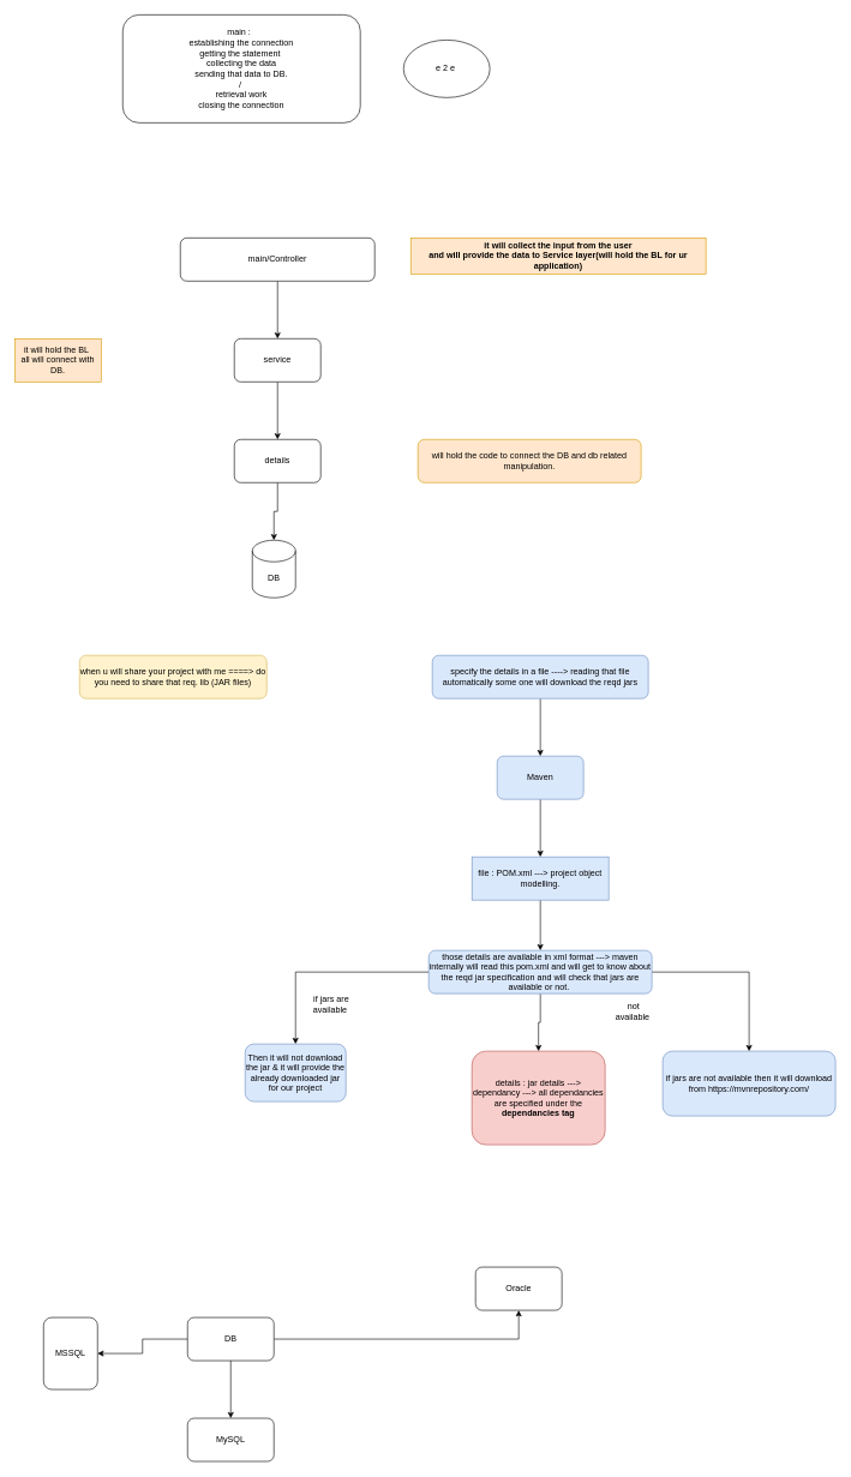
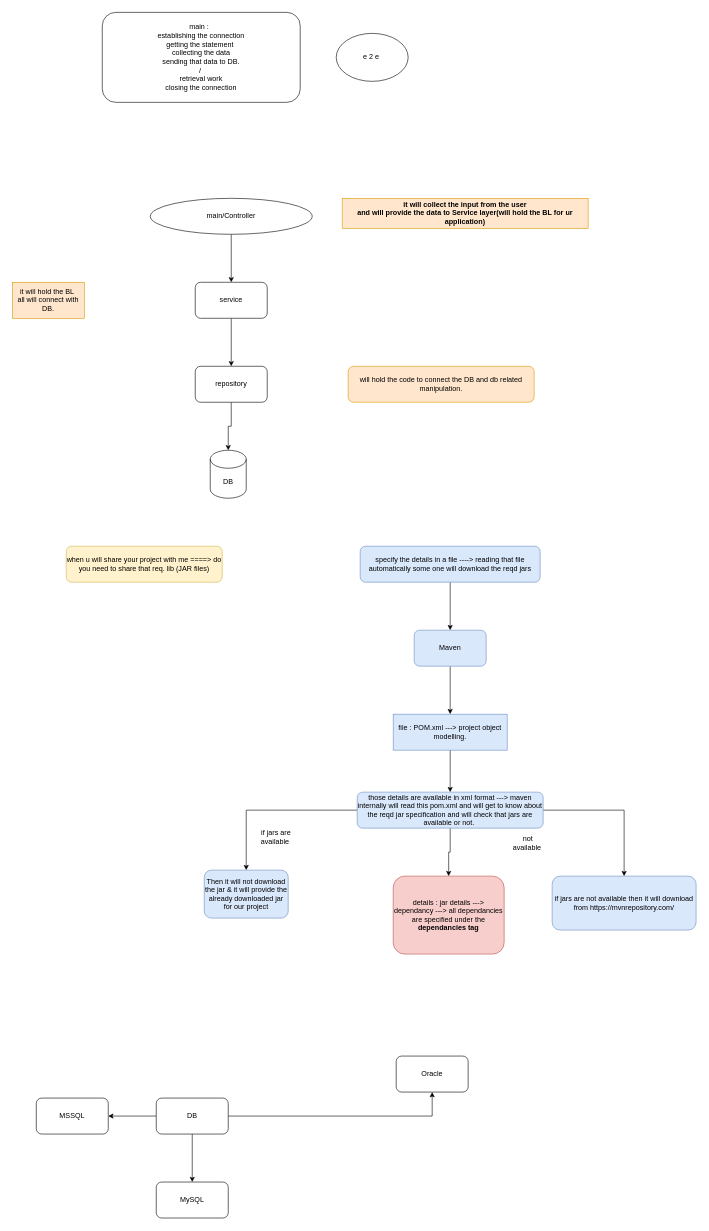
  <mxCell id="0" />
  <mxCell id="1" parent="0" />
  <mxCell id="2" value="main :&amp;nbsp;&amp;nbsp;&lt;br&gt;establishing the connection&lt;br&gt;getting the statement&amp;nbsp;&lt;br&gt;collecting the data&lt;br&gt;sending that data to DB.&lt;br&gt;/&amp;nbsp;&lt;br&gt;retrieval work&lt;br&gt;closing the connection" style="rounded=1;whiteSpace=wrap;html=1;" vertex="1" parent="1"><mxGeometry x="170" y="20" width="330" height="150" as="geometry" /></mxCell>
  <mxCell id="3" value="e 2 e&amp;nbsp;" style="ellipse;whiteSpace=wrap;html=1;" vertex="1" parent="1"><mxGeometry x="560" y="55" width="120" height="80" as="geometry" /></mxCell>
  <mxCell id="4" value="" style="edgeStyle=orthogonalEdgeStyle;rounded=0;orthogonalLoop=1;jettySize=auto;html=1;" edge="1" parent="1" source="5" target="7"><mxGeometry relative="1" as="geometry" /></mxCell>
- <mxCell id="5" value="main/Controller" style="rounded=1;whiteSpace=wrap;html=1;" vertex="1" parent="1"><mxGeometry x="250" y="330" width="270" height="60" as="geometry" /></mxCell>
+ <mxCell id="5" value="main/Controller" style="ellipse;whiteSpace=wrap;html=1;" vertex="1" parent="1"><mxGeometry x="250" y="330" width="270" height="60" as="geometry" /></mxCell>
  <mxCell id="6" value="" style="edgeStyle=orthogonalEdgeStyle;rounded=0;orthogonalLoop=1;jettySize=auto;html=1;" edge="1" parent="1" source="7" target="9"><mxGeometry relative="1" as="geometry" /></mxCell>
  <mxCell id="7" value="service" style="whiteSpace=wrap;html=1;rounded=1;" vertex="1" parent="1"><mxGeometry x="325" y="470" width="120" height="60" as="geometry" /></mxCell>
  <mxCell id="8" style="edgeStyle=orthogonalEdgeStyle;rounded=0;orthogonalLoop=1;jettySize=auto;html=1;entryX=0.5;entryY=0;entryDx=0;entryDy=0;entryPerimeter=0;" edge="1" parent="1" source="9" target="10"><mxGeometry relative="1" as="geometry" /></mxCell>
- <mxCell id="9" value="details" style="whiteSpace=wrap;html=1;rounded=1;" vertex="1" parent="1"><mxGeometry x="325" y="610" width="120" height="60" as="geometry" /></mxCell>
+ <mxCell id="9" value="repository" style="whiteSpace=wrap;html=1;rounded=1;" vertex="1" parent="1"><mxGeometry x="325" y="610" width="120" height="60" as="geometry" /></mxCell>
  <mxCell id="10" value="DB" style="shape=cylinder3;whiteSpace=wrap;html=1;boundedLbl=1;backgroundOutline=1;size=15;" vertex="1" parent="1"><mxGeometry x="350" y="750" width="60" height="80" as="geometry" /></mxCell>
  <mxCell id="11" value="it will collect the input from the user&lt;br&gt;and will provide the data to Service layer(will hold the BL for ur application)" style="rounded=0;whiteSpace=wrap;html=1;fontStyle=1;fillColor=#ffe6cc;strokeColor=#d79b00;" vertex="1" parent="1"><mxGeometry x="570" y="330" width="410" height="50" as="geometry" /></mxCell>
  <mxCell id="12" value="it will hold the BL&amp;nbsp;&lt;br&gt;all will connect with DB." style="rounded=0;whiteSpace=wrap;html=1;fillColor=#ffe6cc;strokeColor=#d79b00;" vertex="1" parent="1"><mxGeometry x="20" y="470" width="120" height="60" as="geometry" /></mxCell>
  <mxCell id="13" value="will hold the code to connect the DB and db related manipulation." style="rounded=1;whiteSpace=wrap;html=1;fillColor=#ffe6cc;strokeColor=#d79b00;" vertex="1" parent="1"><mxGeometry x="580" y="610" width="310" height="60" as="geometry" /></mxCell>
  <mxCell id="14" value="when u will share your project with me ====&amp;gt; do you need to share that req. lib (JAR files)&lt;br&gt;" style="rounded=1;whiteSpace=wrap;html=1;fillColor=#fff2cc;strokeColor=#d6b656;" vertex="1" parent="1"><mxGeometry x="110" y="910" width="260" height="60" as="geometry" /></mxCell>
  <mxCell id="15" value="" style="edgeStyle=orthogonalEdgeStyle;rounded=0;orthogonalLoop=1;jettySize=auto;html=1;" edge="1" parent="1" source="16" target="18"><mxGeometry relative="1" as="geometry" /></mxCell>
  <mxCell id="16" value="specify the details in a file ----&amp;gt; reading that file automatically some one will download the reqd jars" style="rounded=1;whiteSpace=wrap;html=1;fillColor=#dae8fc;strokeColor=#6c8ebf;" vertex="1" parent="1"><mxGeometry x="600" y="910" width="300" height="60" as="geometry" /></mxCell>
  <mxCell id="17" value="" style="edgeStyle=orthogonalEdgeStyle;rounded=0;orthogonalLoop=1;jettySize=auto;html=1;" edge="1" parent="1" source="18" target="20"><mxGeometry relative="1" as="geometry" /></mxCell>
  <mxCell id="18" value="Maven" style="whiteSpace=wrap;html=1;fillColor=#dae8fc;strokeColor=#6c8ebf;rounded=1;" vertex="1" parent="1"><mxGeometry x="690" y="1050" width="120" height="60" as="geometry" /></mxCell>
  <mxCell id="19" value="" style="edgeStyle=orthogonalEdgeStyle;rounded=0;orthogonalLoop=1;jettySize=auto;html=1;" edge="1" parent="1" source="20" target="24"><mxGeometry relative="1" as="geometry" /></mxCell>
  <mxCell id="20" value="file : POM.xml ---&amp;gt; project object modelling." style="whiteSpace=wrap;html=1;fillColor=#dae8fc;strokeColor=#6c8ebf;rounded=0;" vertex="1" parent="1"><mxGeometry x="655" y="1190" width="190" height="60" as="geometry" /></mxCell>
  <mxCell id="21" value="" style="edgeStyle=orthogonalEdgeStyle;rounded=0;orthogonalLoop=1;jettySize=auto;html=1;" edge="1" parent="1" source="24" target="25"><mxGeometry relative="1" as="geometry" /></mxCell>
  <mxCell id="22" value="" style="edgeStyle=orthogonalEdgeStyle;rounded=0;orthogonalLoop=1;jettySize=auto;html=1;" edge="1" parent="1" source="24" target="28"><mxGeometry relative="1" as="geometry" /></mxCell>
  <mxCell id="23" value="" style="edgeStyle=orthogonalEdgeStyle;rounded=0;orthogonalLoop=1;jettySize=auto;html=1;" edge="1" parent="1" source="24" target="29"><mxGeometry relative="1" as="geometry" /></mxCell>
  <mxCell id="24" value="those details are available in xml format ---&amp;gt; maven internally will read this pom.xml and will get to know about the reqd jar specification and will check that jars are available or not.&amp;nbsp;" style="whiteSpace=wrap;html=1;fillColor=#dae8fc;strokeColor=#6c8ebf;rounded=1;" vertex="1" parent="1"><mxGeometry x="595" y="1320" width="310" height="60" as="geometry" /></mxCell>
  <mxCell id="25" value="Then it will not download the jar &amp;amp; it will provide the already downloaded jar for our project" style="whiteSpace=wrap;html=1;fillColor=#dae8fc;strokeColor=#6c8ebf;rounded=1;" vertex="1" parent="1"><mxGeometry x="340" y="1450" width="140" height="80" as="geometry" /></mxCell>
  <mxCell id="26" value="if jars are available&amp;nbsp;" style="text;html=1;strokeColor=none;fillColor=none;align=center;verticalAlign=middle;whiteSpace=wrap;rounded=0;" vertex="1" parent="1"><mxGeometry x="430" y="1380" width="60" height="30" as="geometry" /></mxCell>
  <mxCell id="27" value="not available&amp;nbsp;" style="text;html=1;strokeColor=none;fillColor=none;align=center;verticalAlign=middle;whiteSpace=wrap;rounded=0;" vertex="1" parent="1"><mxGeometry x="850" y="1390" width="60" height="30" as="geometry" /></mxCell>
  <mxCell id="28" value="if jars are not available then it will download from&amp;nbsp;https://mvnrepository.com/&lt;br&gt;" style="whiteSpace=wrap;html=1;fillColor=#dae8fc;strokeColor=#6c8ebf;rounded=1;" vertex="1" parent="1"><mxGeometry x="920" y="1460" width="240" height="90" as="geometry" /></mxCell>
  <mxCell id="29" value="details : jar details ---&amp;gt; dependancy ---&amp;gt; all dependancies are specified under the &lt;b&gt;dependancies tag&lt;/b&gt;" style="whiteSpace=wrap;html=1;fillColor=#f8cecc;strokeColor=#b85450;rounded=1;" vertex="1" parent="1"><mxGeometry x="655" y="1460" width="185" height="130" as="geometry" /></mxCell>
  <mxCell id="30" value="" style="edgeStyle=orthogonalEdgeStyle;rounded=0;orthogonalLoop=1;jettySize=auto;html=1;" edge="1" parent="1" source="33" target="34"><mxGeometry relative="1" as="geometry" /></mxCell>
  <mxCell id="31" value="" style="edgeStyle=orthogonalEdgeStyle;rounded=0;orthogonalLoop=1;jettySize=auto;html=1;" edge="1" parent="1" source="33" target="35"><mxGeometry relative="1" as="geometry" /></mxCell>
  <mxCell id="32" value="" style="edgeStyle=orthogonalEdgeStyle;rounded=0;orthogonalLoop=1;jettySize=auto;html=1;" edge="1" parent="1" source="33" target="36"><mxGeometry relative="1" as="geometry" /></mxCell>
  <mxCell id="33" value="DB" style="rounded=1;whiteSpace=wrap;html=1;" vertex="1" parent="1"><mxGeometry x="260" y="1830" width="120" height="60" as="geometry" /></mxCell>
  <mxCell id="34" value="Oracle" style="whiteSpace=wrap;html=1;rounded=1;" vertex="1" parent="1"><mxGeometry x="660" y="1760" width="120" height="60" as="geometry" /></mxCell>
  <mxCell id="35" value="MySQL" style="whiteSpace=wrap;html=1;rounded=1;" vertex="1" parent="1"><mxGeometry x="260" y="1970" width="120" height="60" as="geometry" /></mxCell>
- <mxCell id="36" value="MSSQL" style="whiteSpace=wrap;html=1;rounded=1;" vertex="1" parent="1"><mxGeometry x="60" y="1830" width="75" height="100" as="geometry" /></mxCell>
+ <mxCell id="36" value="MSSQL" style="whiteSpace=wrap;html=1;rounded=1;" vertex="1" parent="1"><mxGeometry x="60" y="1830" width="120" height="60" as="geometry" /></mxCell>
